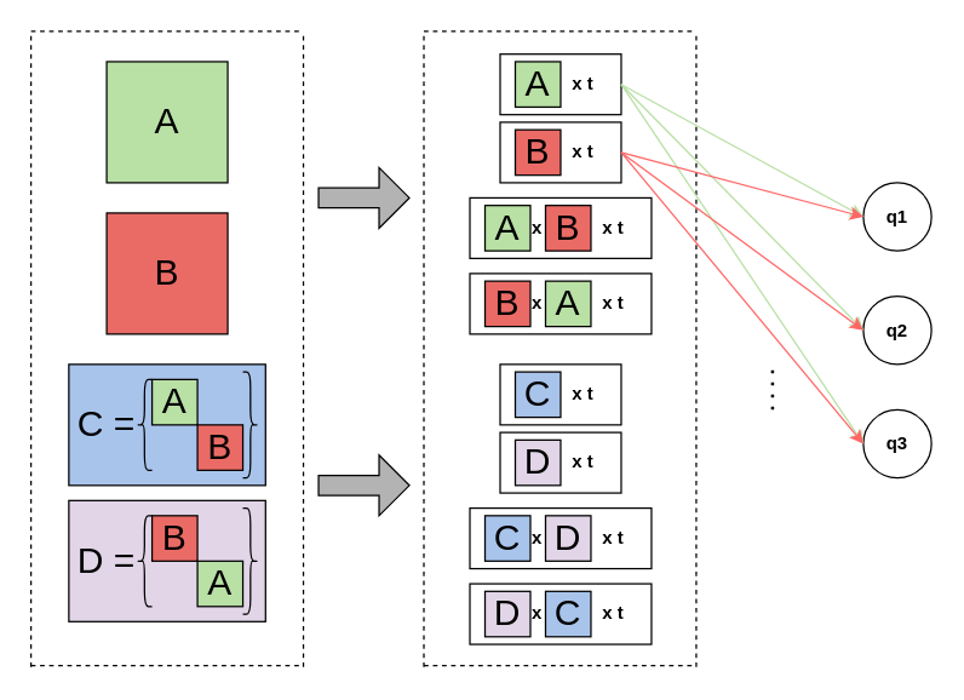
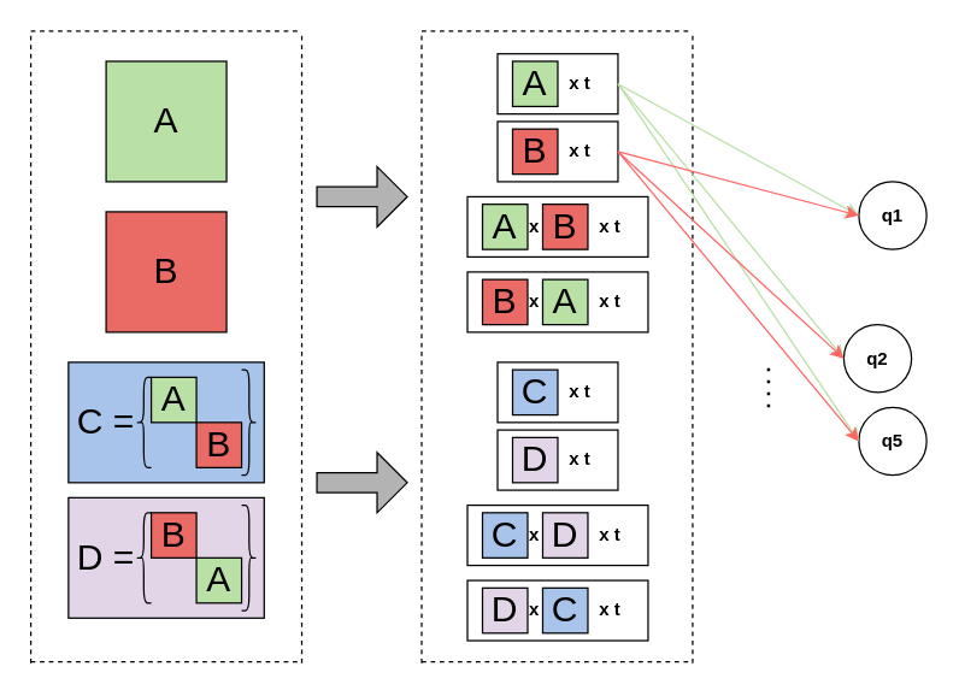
  <mxCell id="0" />
  <mxCell id="1" parent="0" />
  <mxCell id="2" value="&lt;font style=&quot;font-size: 24px;&quot;&gt;B&lt;/font&gt;" style="whiteSpace=wrap;html=1;aspect=fixed;fillColor=#EA6B66;" vertex="1" parent="1"><mxGeometry x="70" y="140" width="80" height="80" as="geometry" /></mxCell>
  <mxCell id="3" value="&lt;font style=&quot;font-size: 24px;&quot;&gt;A&lt;/font&gt;" style="whiteSpace=wrap;html=1;aspect=fixed;fillColor=#B9E0A5;" vertex="1" parent="1"><mxGeometry x="70" y="40" width="80" height="80" as="geometry" /></mxCell>
  <mxCell id="4" value="&lt;font style=&quot;font-size: 24px;&quot;&gt;C =&amp;nbsp;&lt;/font&gt;&amp;nbsp; &amp;nbsp; &amp;nbsp; &amp;nbsp; &amp;nbsp; &amp;nbsp; &amp;nbsp; &amp;nbsp; &amp;nbsp; &amp;nbsp; &amp;nbsp;&amp;nbsp;" style="rounded=0;whiteSpace=wrap;html=1;fillColor=#A9C4EB;" vertex="1" parent="1"><mxGeometry x="45" y="240" width="130" height="80" as="geometry" /></mxCell>
  <mxCell id="5" value="&lt;font style=&quot;font-size: 24px;&quot;&gt;A&lt;/font&gt;" style="whiteSpace=wrap;html=1;aspect=fixed;fillColor=#B9E0A5;" vertex="1" parent="1"><mxGeometry x="100" y="250" width="30" height="30" as="geometry" /></mxCell>
  <mxCell id="6" value="&lt;font style=&quot;font-size: 24px;&quot;&gt;B&lt;/font&gt;" style="whiteSpace=wrap;html=1;aspect=fixed;fillColor=#EA6B66;" vertex="1" parent="1"><mxGeometry x="130" y="280" width="30" height="30" as="geometry" /></mxCell>
  <mxCell id="7" value="" style="shape=curlyBracket;whiteSpace=wrap;html=1;rounded=1;labelPosition=left;verticalLabelPosition=middle;align=right;verticalAlign=middle;" vertex="1" parent="1"><mxGeometry x="90" y="250" width="10" height="60" as="geometry" /></mxCell>
  <mxCell id="8" value="" style="shape=curlyBracket;whiteSpace=wrap;html=1;rounded=1;flipH=1;labelPosition=right;verticalLabelPosition=middle;align=left;verticalAlign=middle;" vertex="1" parent="1"><mxGeometry x="160" y="245" width="10" height="70" as="geometry" /></mxCell>
  <mxCell id="9" value="&lt;font style=&quot;font-size: 24px;&quot;&gt;D =&amp;nbsp;&lt;/font&gt;&amp;nbsp; &amp;nbsp; &amp;nbsp; &amp;nbsp; &amp;nbsp; &amp;nbsp; &amp;nbsp; &amp;nbsp; &amp;nbsp; &amp;nbsp; &amp;nbsp;&amp;nbsp;" style="rounded=0;whiteSpace=wrap;html=1;fillColor=#E1D5E7;" vertex="1" parent="1"><mxGeometry x="45" y="330" width="130" height="80" as="geometry" /></mxCell>
  <mxCell id="10" value="&lt;font style=&quot;font-size: 24px;&quot;&gt;A&lt;/font&gt;" style="whiteSpace=wrap;html=1;aspect=fixed;fillColor=#B9E0A5;" vertex="1" parent="1"><mxGeometry x="130" y="370" width="30" height="30" as="geometry" /></mxCell>
  <mxCell id="11" value="&lt;font style=&quot;font-size: 24px;&quot;&gt;B&lt;/font&gt;" style="whiteSpace=wrap;html=1;aspect=fixed;fillColor=#EA6B66;" vertex="1" parent="1"><mxGeometry x="100" y="340" width="30" height="30" as="geometry" /></mxCell>
  <mxCell id="12" value="" style="shape=curlyBracket;whiteSpace=wrap;html=1;rounded=1;flipH=1;labelPosition=right;verticalLabelPosition=middle;align=left;verticalAlign=middle;" vertex="1" parent="1"><mxGeometry x="160" y="335" width="10" height="70" as="geometry" /></mxCell>
  <mxCell id="13" value="" style="shape=curlyBracket;whiteSpace=wrap;html=1;rounded=1;labelPosition=left;verticalLabelPosition=middle;align=right;verticalAlign=middle;" vertex="1" parent="1"><mxGeometry x="90" y="340" width="10" height="60" as="geometry" /></mxCell>
  <mxCell id="14" value="" style="endArrow=none;dashed=1;html=1;rounded=0;" edge="1" parent="1"><mxGeometry width="50" height="50" relative="1" as="geometry"><mxPoint x="20" y="440" as="sourcePoint" /><mxPoint x="20" y="20" as="targetPoint" /></mxGeometry></mxCell>
  <mxCell id="15" value="" style="endArrow=none;dashed=1;html=1;rounded=0;" edge="1" parent="1"><mxGeometry width="50" height="50" relative="1" as="geometry"><mxPoint x="200" y="440" as="sourcePoint" /><mxPoint x="200" y="20" as="targetPoint" /></mxGeometry></mxCell>
  <mxCell id="16" value="" style="endArrow=none;dashed=1;html=1;rounded=0;" edge="1" parent="1"><mxGeometry width="50" height="50" relative="1" as="geometry"><mxPoint x="20" y="20" as="sourcePoint" /><mxPoint x="200" y="20" as="targetPoint" /></mxGeometry></mxCell>
  <mxCell id="17" value="" style="endArrow=none;dashed=1;html=1;rounded=0;" edge="1" parent="1"><mxGeometry width="50" height="50" relative="1" as="geometry"><mxPoint x="20" y="439" as="sourcePoint" /><mxPoint x="200" y="439" as="targetPoint" /></mxGeometry></mxCell>
  <mxCell id="18" value="&amp;nbsp; &amp;nbsp; &amp;nbsp; &amp;nbsp; &lt;b&gt;&amp;nbsp;x t&lt;/b&gt;" style="rounded=0;whiteSpace=wrap;html=1;" vertex="1" parent="1"><mxGeometry x="330" y="35" width="80" height="40" as="geometry" /></mxCell>
  <mxCell id="19" value="&lt;font style=&quot;font-size: 24px;&quot;&gt;A&lt;/font&gt;" style="whiteSpace=wrap;html=1;aspect=fixed;fillColor=#B9E0A5;" vertex="1" parent="1"><mxGeometry x="340" y="40" width="30" height="30" as="geometry" /></mxCell>
  <mxCell id="20" value="&amp;nbsp; &amp;nbsp; &amp;nbsp; &amp;nbsp; &lt;b&gt;&amp;nbsp;x t&lt;/b&gt;" style="rounded=0;whiteSpace=wrap;html=1;" vertex="1" parent="1"><mxGeometry x="330" y="80" width="80" height="40" as="geometry" /></mxCell>
  <mxCell id="21" value="&lt;font style=&quot;font-size: 24px;&quot;&gt;B&lt;/font&gt;" style="whiteSpace=wrap;html=1;aspect=fixed;fillColor=#EA6B66;" vertex="1" parent="1"><mxGeometry x="340" y="85" width="30" height="30" as="geometry" /></mxCell>
  <mxCell id="22" value="&amp;nbsp; &amp;nbsp; &amp;nbsp; &amp;nbsp;&lt;b&gt;x&lt;/b&gt; &amp;nbsp; &amp;nbsp; &amp;nbsp; &amp;nbsp; &amp;nbsp;&lt;b&gt;&amp;nbsp; x t&lt;/b&gt;" style="rounded=0;whiteSpace=wrap;html=1;" vertex="1" parent="1"><mxGeometry x="310" y="180" width="120" height="40" as="geometry" /></mxCell>
  <mxCell id="23" value="&lt;font style=&quot;font-size: 24px;&quot;&gt;A&lt;/font&gt;" style="whiteSpace=wrap;html=1;aspect=fixed;fillColor=#B9E0A5;" vertex="1" parent="1"><mxGeometry x="360" y="185" width="30" height="30" as="geometry" /></mxCell>
  <mxCell id="24" value="&amp;nbsp; &amp;nbsp; &amp;nbsp; &amp;nbsp;&lt;b&gt;x&lt;/b&gt; &amp;nbsp; &amp;nbsp; &amp;nbsp; &amp;nbsp; &amp;nbsp;&lt;b&gt;&amp;nbsp; x t&lt;/b&gt;" style="rounded=0;whiteSpace=wrap;html=1;" vertex="1" parent="1"><mxGeometry x="310" y="130" width="120" height="40" as="geometry" /></mxCell>
  <mxCell id="25" value="&lt;font style=&quot;font-size: 24px;&quot;&gt;B&lt;/font&gt;" style="whiteSpace=wrap;html=1;aspect=fixed;fillColor=#EA6B66;" vertex="1" parent="1"><mxGeometry x="360" y="135" width="30" height="30" as="geometry" /></mxCell>
  <mxCell id="26" value="&lt;font style=&quot;font-size: 24px;&quot;&gt;A&lt;/font&gt;" style="whiteSpace=wrap;html=1;aspect=fixed;fillColor=#B9E0A5;" vertex="1" parent="1"><mxGeometry x="320" y="135" width="30" height="30" as="geometry" /></mxCell>
  <mxCell id="27" value="&lt;font style=&quot;font-size: 24px;&quot;&gt;B&lt;/font&gt;" style="whiteSpace=wrap;html=1;aspect=fixed;fillColor=#EA6B66;" vertex="1" parent="1"><mxGeometry x="320" y="185" width="30" height="30" as="geometry" /></mxCell>
  <mxCell id="28" value="&amp;nbsp; &amp;nbsp; &amp;nbsp; &amp;nbsp; &lt;b&gt;&amp;nbsp;x t&lt;/b&gt;" style="rounded=0;whiteSpace=wrap;html=1;" vertex="1" parent="1"><mxGeometry x="330" y="240" width="80" height="40" as="geometry" /></mxCell>
  <mxCell id="29" value="&lt;font style=&quot;font-size: 24px;&quot;&gt;C&lt;/font&gt;" style="whiteSpace=wrap;html=1;aspect=fixed;fillColor=#A9C4EB;" vertex="1" parent="1"><mxGeometry x="340" y="245" width="30" height="30" as="geometry" /></mxCell>
  <mxCell id="30" value="&amp;nbsp; &amp;nbsp; &amp;nbsp; &amp;nbsp; &lt;b&gt;&amp;nbsp;x t&lt;/b&gt;" style="rounded=0;whiteSpace=wrap;html=1;" vertex="1" parent="1"><mxGeometry x="330" y="285" width="80" height="40" as="geometry" /></mxCell>
  <mxCell id="31" value="&lt;font style=&quot;font-size: 24px;&quot;&gt;D&lt;/font&gt;" style="whiteSpace=wrap;html=1;aspect=fixed;fillColor=#E1D5E7;" vertex="1" parent="1"><mxGeometry x="340" y="290" width="30" height="30" as="geometry" /></mxCell>
  <mxCell id="32" value="&amp;nbsp; &amp;nbsp; &amp;nbsp; &amp;nbsp;&lt;b&gt;x&lt;/b&gt; &amp;nbsp; &amp;nbsp; &amp;nbsp; &amp;nbsp; &amp;nbsp;&lt;b&gt;&amp;nbsp; x t&lt;/b&gt;" style="rounded=0;whiteSpace=wrap;html=1;" vertex="1" parent="1"><mxGeometry x="310" y="385" width="120" height="40" as="geometry" /></mxCell>
  <mxCell id="33" value="&lt;font style=&quot;font-size: 24px;&quot;&gt;C&lt;/font&gt;" style="whiteSpace=wrap;html=1;aspect=fixed;fillColor=#A9C4EB;" vertex="1" parent="1"><mxGeometry x="360" y="390" width="30" height="30" as="geometry" /></mxCell>
  <mxCell id="34" value="&amp;nbsp; &amp;nbsp; &amp;nbsp; &amp;nbsp;&lt;b&gt;x&lt;/b&gt; &amp;nbsp; &amp;nbsp; &amp;nbsp; &amp;nbsp; &amp;nbsp;&lt;b&gt;&amp;nbsp; x t&lt;/b&gt;" style="rounded=0;whiteSpace=wrap;html=1;" vertex="1" parent="1"><mxGeometry x="310" y="335" width="120" height="40" as="geometry" /></mxCell>
  <mxCell id="35" value="&lt;font style=&quot;font-size: 24px;&quot;&gt;D&lt;/font&gt;" style="whiteSpace=wrap;html=1;aspect=fixed;fillColor=#E1D5E7;" vertex="1" parent="1"><mxGeometry x="360" y="340" width="30" height="30" as="geometry" /></mxCell>
  <mxCell id="36" value="&lt;font style=&quot;font-size: 24px;&quot;&gt;C&lt;/font&gt;" style="whiteSpace=wrap;html=1;aspect=fixed;fillColor=#A9C4EB;" vertex="1" parent="1"><mxGeometry x="320" y="340" width="30" height="30" as="geometry" /></mxCell>
  <mxCell id="37" value="&lt;font style=&quot;font-size: 24px;&quot;&gt;D&lt;/font&gt;" style="whiteSpace=wrap;html=1;aspect=fixed;fillColor=#E1D5E7;" vertex="1" parent="1"><mxGeometry x="320" y="390" width="30" height="30" as="geometry" /></mxCell>
  <mxCell id="38" value="" style="endArrow=none;dashed=1;html=1;rounded=0;" edge="1" parent="1"><mxGeometry width="50" height="50" relative="1" as="geometry"><mxPoint x="279.6" y="20" as="sourcePoint" /><mxPoint x="459.6" y="20" as="targetPoint" /></mxGeometry></mxCell>
  <mxCell id="39" value="" style="endArrow=none;dashed=1;html=1;rounded=0;" edge="1" parent="1"><mxGeometry width="50" height="50" relative="1" as="geometry"><mxPoint x="459.6" y="440" as="sourcePoint" /><mxPoint x="459.6" y="20" as="targetPoint" /></mxGeometry></mxCell>
  <mxCell id="40" value="" style="endArrow=none;dashed=1;html=1;rounded=0;" edge="1" parent="1"><mxGeometry width="50" height="50" relative="1" as="geometry"><mxPoint x="279.6" y="439" as="sourcePoint" /><mxPoint x="459.6" y="439" as="targetPoint" /></mxGeometry></mxCell>
  <mxCell id="41" value="" style="endArrow=none;dashed=1;html=1;rounded=0;" edge="1" parent="1"><mxGeometry width="50" height="50" relative="1" as="geometry"><mxPoint x="279.6" y="440" as="sourcePoint" /><mxPoint x="279.6" y="20" as="targetPoint" /></mxGeometry></mxCell>
  <mxCell id="42" value="&lt;div&gt;&lt;b&gt;q1&lt;/b&gt;&lt;/div&gt;" style="ellipse;whiteSpace=wrap;html=1;aspect=fixed;" vertex="1" parent="1"><mxGeometry x="570" y="120" width="45" height="45" as="geometry" /></mxCell>
- <mxCell id="43" value="&lt;b&gt;q2&lt;/b&gt;" style="ellipse;whiteSpace=wrap;html=1;aspect=fixed;" vertex="1" parent="1"><mxGeometry x="570" y="195" width="45" height="45" as="geometry" /></mxCell>
- <mxCell id="44" value="&lt;b&gt;q3&lt;/b&gt;" style="ellipse;whiteSpace=wrap;html=1;aspect=fixed;" vertex="1" parent="1"><mxGeometry x="570" y="270" width="45" height="45" as="geometry" /></mxCell>
+ <mxCell id="43" value="&lt;b&gt;q2&lt;/b&gt;" style="ellipse;whiteSpace=wrap;html=1;aspect=fixed;" vertex="1" parent="1"><mxGeometry x="560" y="215" width="45" height="45" as="geometry" /></mxCell>
+ <mxCell id="44" value="&lt;b&gt;q5&lt;/b&gt;" style="ellipse;whiteSpace=wrap;html=1;aspect=fixed;" vertex="1" parent="1"><mxGeometry x="570" y="270" width="45" height="45" as="geometry" /></mxCell>
  <mxCell id="45" value="" style="endArrow=classic;html=1;rounded=0;strokeColor=#B9E0A5;exitX=1;exitY=0.5;exitDx=0;exitDy=0;entryX=0;entryY=0.5;entryDx=0;entryDy=0;" edge="1" parent="1" source="18" target="42"><mxGeometry width="50" height="50" relative="1" as="geometry"><mxPoint x="500" y="120" as="sourcePoint" /><mxPoint x="550" y="70" as="targetPoint" /></mxGeometry></mxCell>
  <mxCell id="46" value="" style="endArrow=classic;html=1;rounded=0;strokeColor=#B9E0A5;exitX=1;exitY=0.5;exitDx=0;exitDy=0;entryX=0;entryY=0.5;entryDx=0;entryDy=0;" edge="1" parent="1" source="18" target="43"><mxGeometry width="50" height="50" relative="1" as="geometry"><mxPoint x="420" y="65" as="sourcePoint" /><mxPoint x="580" y="158" as="targetPoint" /></mxGeometry></mxCell>
  <mxCell id="47" value="" style="endArrow=classic;html=1;rounded=0;strokeColor=#B9E0A5;exitX=1;exitY=0.5;exitDx=0;exitDy=0;entryX=0;entryY=0.5;entryDx=0;entryDy=0;" edge="1" parent="1" source="18" target="44"><mxGeometry width="50" height="50" relative="1" as="geometry"><mxPoint x="420" y="65" as="sourcePoint" /><mxPoint x="580" y="233" as="targetPoint" /></mxGeometry></mxCell>
  <mxCell id="48" value="" style="endArrow=classic;html=1;rounded=0;strokeColor=#FF6666;exitX=1;exitY=0.5;exitDx=0;exitDy=0;entryX=0;entryY=0.5;entryDx=0;entryDy=0;" edge="1" parent="1" source="20" target="42"><mxGeometry width="50" height="50" relative="1" as="geometry"><mxPoint x="420" y="101" as="sourcePoint" /><mxPoint x="580" y="194" as="targetPoint" /></mxGeometry></mxCell>
  <mxCell id="49" value="" style="endArrow=classic;html=1;rounded=0;strokeColor=#FF6666;exitX=1;exitY=0.5;exitDx=0;exitDy=0;entryX=0;entryY=0.5;entryDx=0;entryDy=0;" edge="1" parent="1" source="20" target="43"><mxGeometry width="50" height="50" relative="1" as="geometry"><mxPoint x="420" y="117" as="sourcePoint" /><mxPoint x="580" y="165" as="targetPoint" /></mxGeometry></mxCell>
  <mxCell id="50" value="" style="endArrow=classic;html=1;rounded=0;strokeColor=#FF6666;exitX=1;exitY=0.5;exitDx=0;exitDy=0;entryX=0;entryY=0.5;entryDx=0;entryDy=0;" edge="1" parent="1" source="20" target="44"><mxGeometry width="50" height="50" relative="1" as="geometry"><mxPoint x="420" y="110" as="sourcePoint" /><mxPoint x="580" y="233" as="targetPoint" /></mxGeometry></mxCell>
  <mxCell id="51" value="" style="endArrow=none;dashed=1;html=1;dashPattern=1 3;strokeWidth=2;rounded=0;" edge="1" parent="1"><mxGeometry width="50" height="50" relative="1" as="geometry"><mxPoint x="510" y="270" as="sourcePoint" /><mxPoint x="510" y="240" as="targetPoint" /></mxGeometry></mxCell>
  <mxCell id="52" value="" style="html=1;shadow=0;dashed=0;align=center;verticalAlign=middle;shape=mxgraph.arrows2.arrow;dy=0.67;dx=20;notch=0;fillColor=#B3B3B3;" vertex="1" parent="1"><mxGeometry x="210" y="110" width="60" height="40" as="geometry" /></mxCell>
  <mxCell id="53" value="" style="html=1;shadow=0;dashed=0;align=center;verticalAlign=middle;shape=mxgraph.arrows2.arrow;dy=0.67;dx=20;notch=0;fillColor=#B3B3B3;" vertex="1" parent="1"><mxGeometry x="210" y="300" width="60" height="40" as="geometry" /></mxCell>
